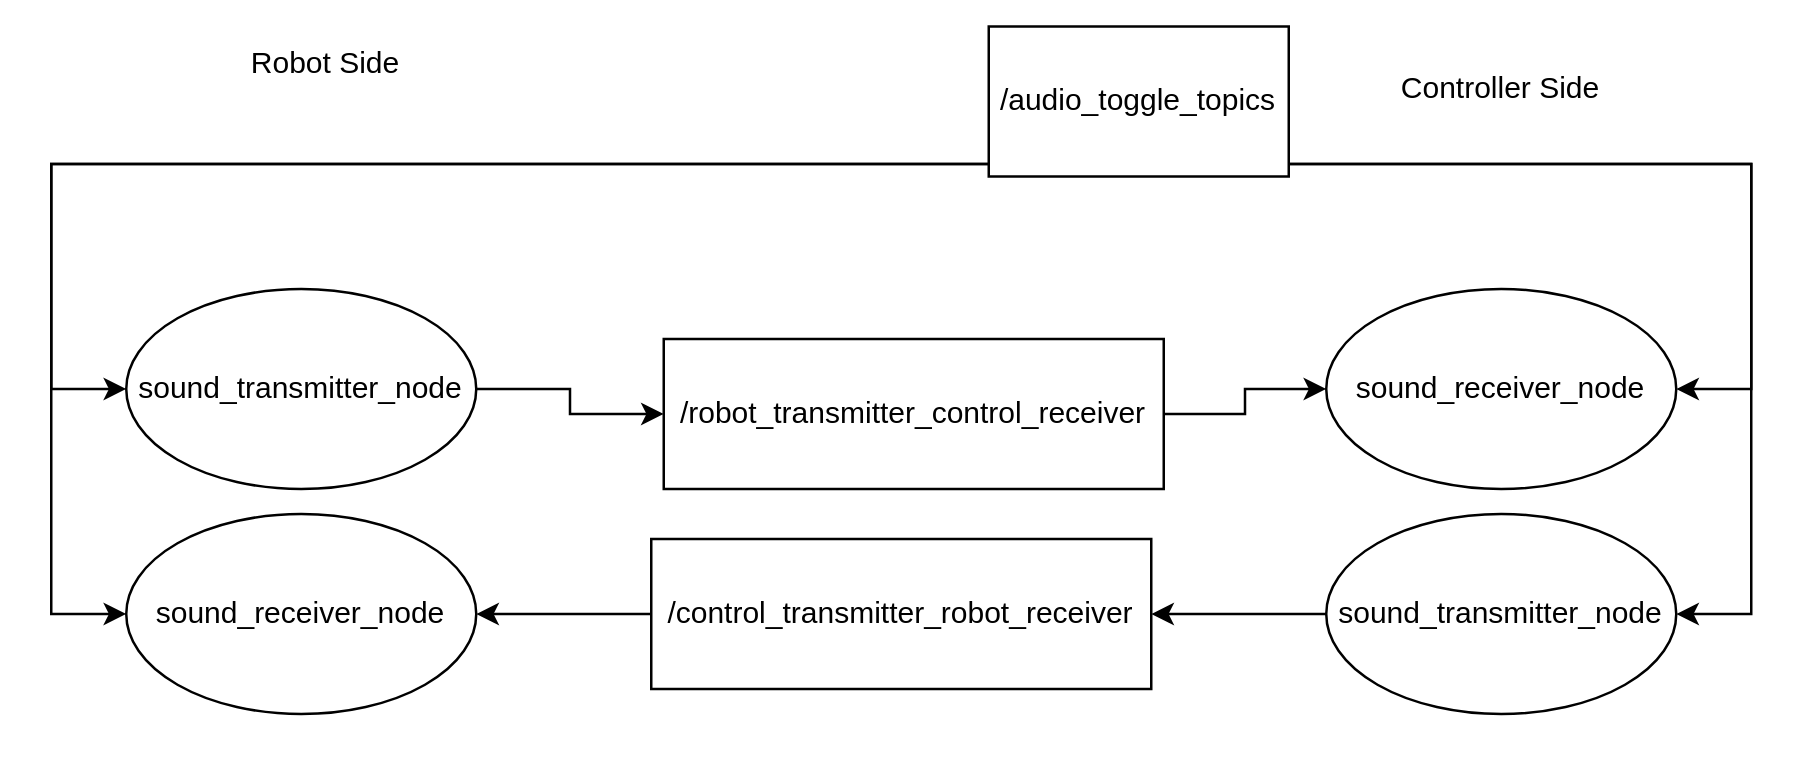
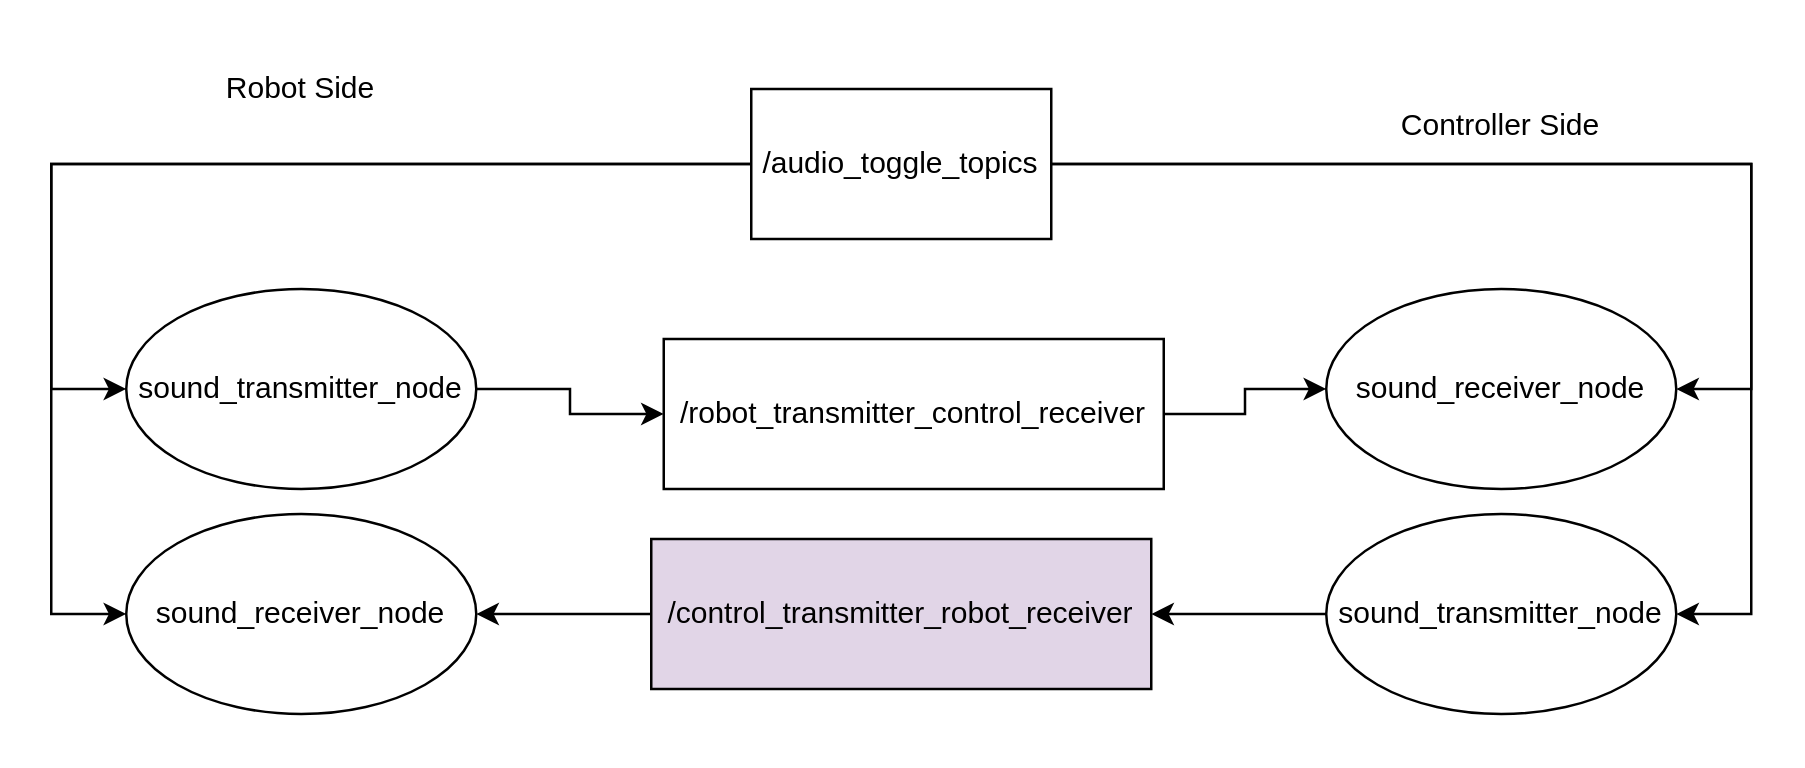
  <mxCell id="0" />
  <mxCell id="1" parent="0" />
  <mxCell id="2" style="edgeStyle=orthogonalEdgeStyle;rounded=0;orthogonalLoop=1;jettySize=auto;html=1;entryX=0;entryY=0.5;entryDx=0;entryDy=0;" edge="1" parent="1" source="3" target="8"><mxGeometry relative="1" as="geometry" /></mxCell>
  <mxCell id="3" value="/robot_transmitter_control_receiver" style="rounded=0;whiteSpace=wrap;html=1;" vertex="1" parent="1"><mxGeometry x="265" y="135" width="200" height="60" as="geometry" /></mxCell>
  <mxCell id="4" style="edgeStyle=orthogonalEdgeStyle;rounded=0;orthogonalLoop=1;jettySize=auto;html=1;entryX=1;entryY=0.5;entryDx=0;entryDy=0;" edge="1" parent="1" source="5" target="16"><mxGeometry relative="1" as="geometry" /></mxCell>
- <mxCell id="5" value="/control_transmitter_robot_receiver" style="rounded=0;whiteSpace=wrap;html=1;" vertex="1" parent="1"><mxGeometry x="260" y="215" width="200" height="60" as="geometry" /></mxCell>
+ <mxCell id="5" value="/control_transmitter_robot_receiver" style="rounded=0;whiteSpace=wrap;html=1;fillColor=#e1d5e7;" vertex="1" parent="1"><mxGeometry x="260" y="215" width="200" height="60" as="geometry" /></mxCell>
  <mxCell id="6" style="edgeStyle=orthogonalEdgeStyle;rounded=0;orthogonalLoop=1;jettySize=auto;html=1;entryX=1;entryY=0.5;entryDx=0;entryDy=0;" edge="1" parent="1" source="7" target="5"><mxGeometry relative="1" as="geometry" /></mxCell>
  <mxCell id="7" value="sound_transmitter_node" style="ellipse;whiteSpace=wrap;html=1;" vertex="1" parent="1"><mxGeometry x="530" y="205" width="140" height="80" as="geometry" /></mxCell>
  <mxCell id="8" value="sound_receiver_node" style="ellipse;whiteSpace=wrap;html=1;" vertex="1" parent="1"><mxGeometry x="530" y="115" width="140" height="80" as="geometry" /></mxCell>
  <mxCell id="9" style="edgeStyle=orthogonalEdgeStyle;rounded=0;orthogonalLoop=1;jettySize=auto;html=1;entryX=1;entryY=0.5;entryDx=0;entryDy=0;" edge="1" parent="1" source="13" target="8"><mxGeometry relative="1" as="geometry"><Array as="points"><mxPoint x="700" y="65" /><mxPoint x="700" y="155" /></Array></mxGeometry></mxCell>
  <mxCell id="10" style="edgeStyle=orthogonalEdgeStyle;rounded=0;orthogonalLoop=1;jettySize=auto;html=1;entryX=1;entryY=0.5;entryDx=0;entryDy=0;" edge="1" parent="1" source="13" target="7"><mxGeometry relative="1" as="geometry"><Array as="points"><mxPoint x="700" y="65" /><mxPoint x="700" y="245" /></Array></mxGeometry></mxCell>
  <mxCell id="11" style="edgeStyle=orthogonalEdgeStyle;rounded=0;orthogonalLoop=1;jettySize=auto;html=1;entryX=0;entryY=0.5;entryDx=0;entryDy=0;" edge="1" parent="1" source="13" target="16"><mxGeometry relative="1" as="geometry"><Array as="points"><mxPoint x="20" y="65" /><mxPoint x="20" y="245" /></Array></mxGeometry></mxCell>
  <mxCell id="12" style="edgeStyle=orthogonalEdgeStyle;rounded=0;orthogonalLoop=1;jettySize=auto;html=1;entryX=0;entryY=0.5;entryDx=0;entryDy=0;" edge="1" parent="1" source="13" target="15"><mxGeometry relative="1" as="geometry"><Array as="points"><mxPoint x="20" y="65" /><mxPoint x="20" y="155" /></Array></mxGeometry></mxCell>
- <mxCell id="13" value="/audio_toggle_topics" style="rounded=0;whiteSpace=wrap;html=1;" vertex="1" parent="1"><mxGeometry x="395" y="10" width="120" height="60" as="geometry" /></mxCell>
+ <mxCell id="13" value="/audio_toggle_topics" style="rounded=0;whiteSpace=wrap;html=1;" vertex="1" parent="1"><mxGeometry x="300" y="35" width="120" height="60" as="geometry" /></mxCell>
  <mxCell id="14" style="edgeStyle=orthogonalEdgeStyle;rounded=0;orthogonalLoop=1;jettySize=auto;html=1;entryX=0;entryY=0.5;entryDx=0;entryDy=0;" edge="1" parent="1" source="15" target="3"><mxGeometry relative="1" as="geometry" /></mxCell>
  <mxCell id="15" value="sound_transmitter_node" style="ellipse;whiteSpace=wrap;html=1;" vertex="1" parent="1"><mxGeometry x="50" y="115" width="140" height="80" as="geometry" /></mxCell>
  <mxCell id="16" value="sound_receiver_node" style="ellipse;whiteSpace=wrap;html=1;" vertex="1" parent="1"><mxGeometry x="50" y="205" width="140" height="80" as="geometry" /></mxCell>
- <mxCell id="17" value="Robot Side" style="text;html=1;align=center;verticalAlign=middle;whiteSpace=wrap;rounded=0;" vertex="1" parent="1"><mxGeometry x="90" y="10" width="80" height="30" as="geometry" /></mxCell>
- <mxCell id="18" value="Controller Side" style="text;html=1;align=center;verticalAlign=middle;whiteSpace=wrap;rounded=0;" vertex="1" parent="1"><mxGeometry x="550" y="20" width="100" height="30" as="geometry" /></mxCell>
+ <mxCell id="17" value="Robot Side" style="text;html=1;align=center;verticalAlign=middle;whiteSpace=wrap;rounded=0;" vertex="1" parent="1"><mxGeometry x="80" y="20" width="80" height="30" as="geometry" /></mxCell>
+ <mxCell id="18" value="Controller Side" style="text;html=1;align=center;verticalAlign=middle;whiteSpace=wrap;rounded=0;" vertex="1" parent="1"><mxGeometry x="550" y="35" width="100" height="30" as="geometry" /></mxCell>
